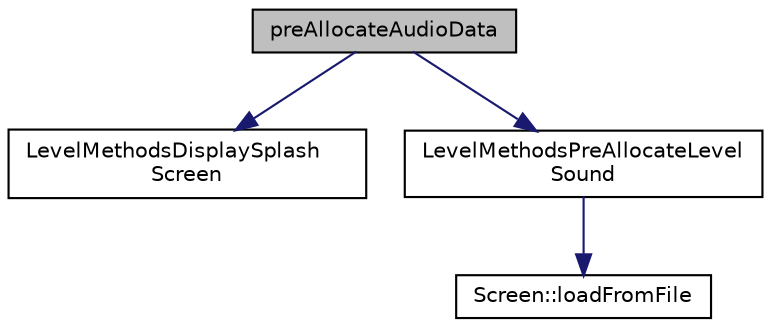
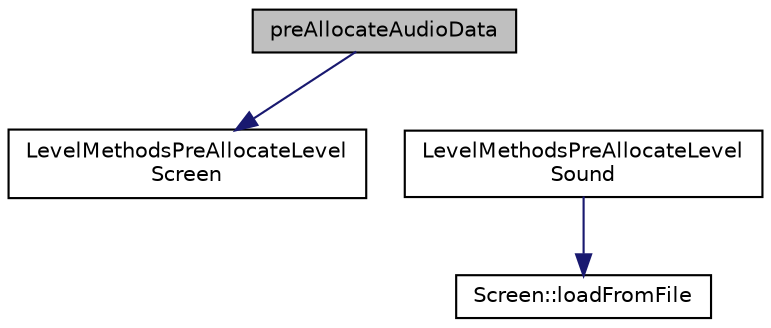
  digraph {
    rankdir=TB
    node [color=black fillcolor=white fontname=Helvetica fontsize=10 shape=record style=filled]
    edge [color=midnightblue fontname=Helvetica fontsize=10 labelfontname=Helvetica labelfontsize=10 style=solid]
    n1 [fillcolor=grey75 fontcolor=black height=0.2 label=preAllocateAudioData width=0.4]
-   n2 [height=0.2 label="LevelMethodsDisplaySplash\lScreen" width=0.4]
+   n2 [height=0.2 label="LevelMethodsPreAllocateLevel\lScreen" width=0.4]
    n3 [height=0.2 label="LevelMethodsPreAllocateLevel\lSound" width=0.4]
    n4 [height=0.2 label="Screen::loadFromFile" width=0.4]
    n1 -> n2
-   n1 -> n3
    n3 -> n4
  }
